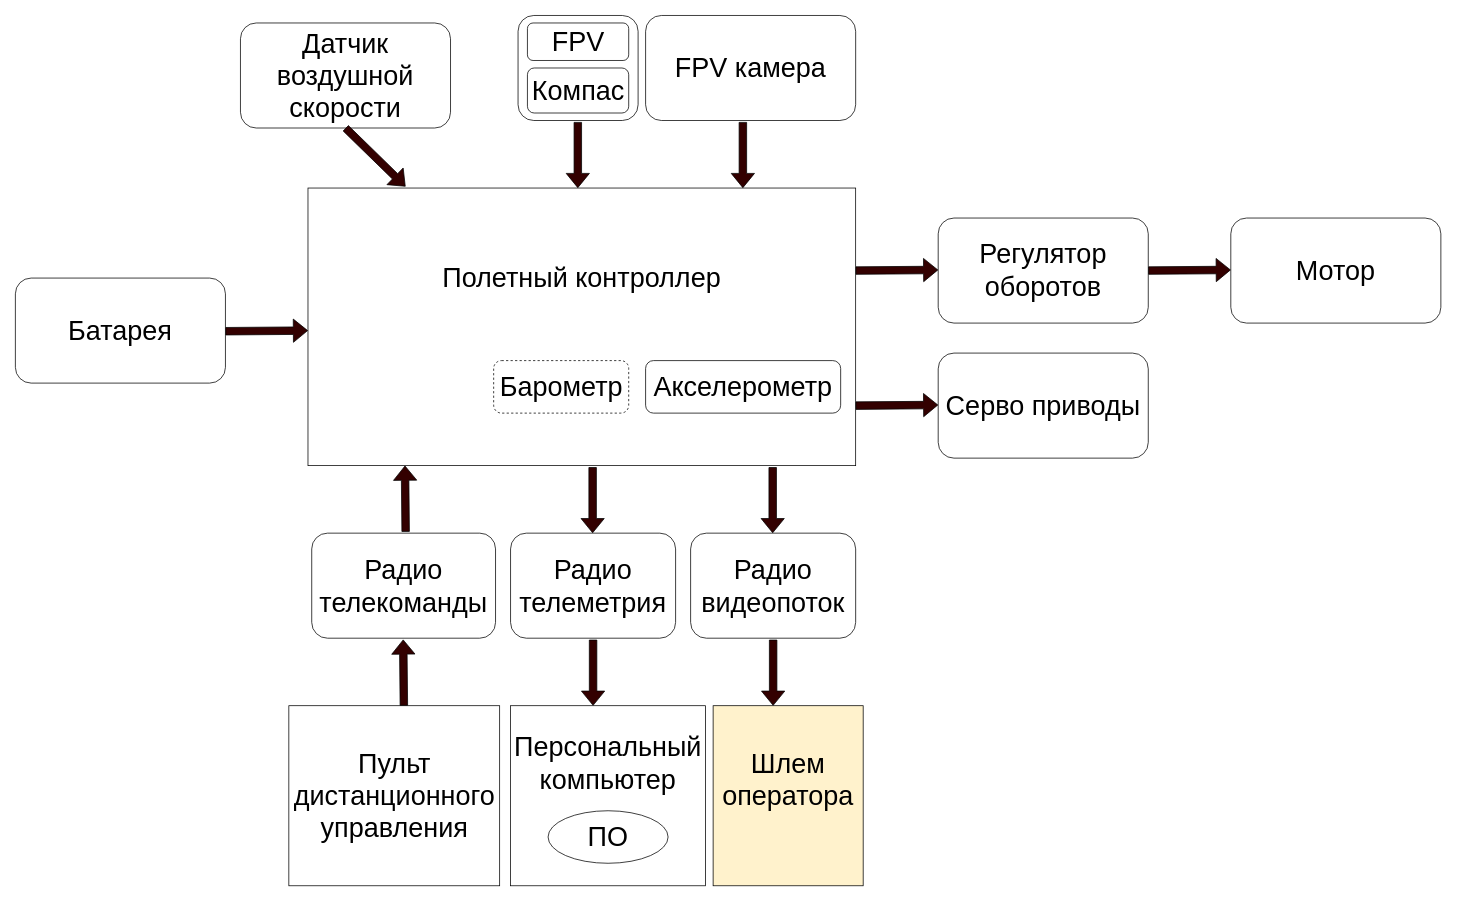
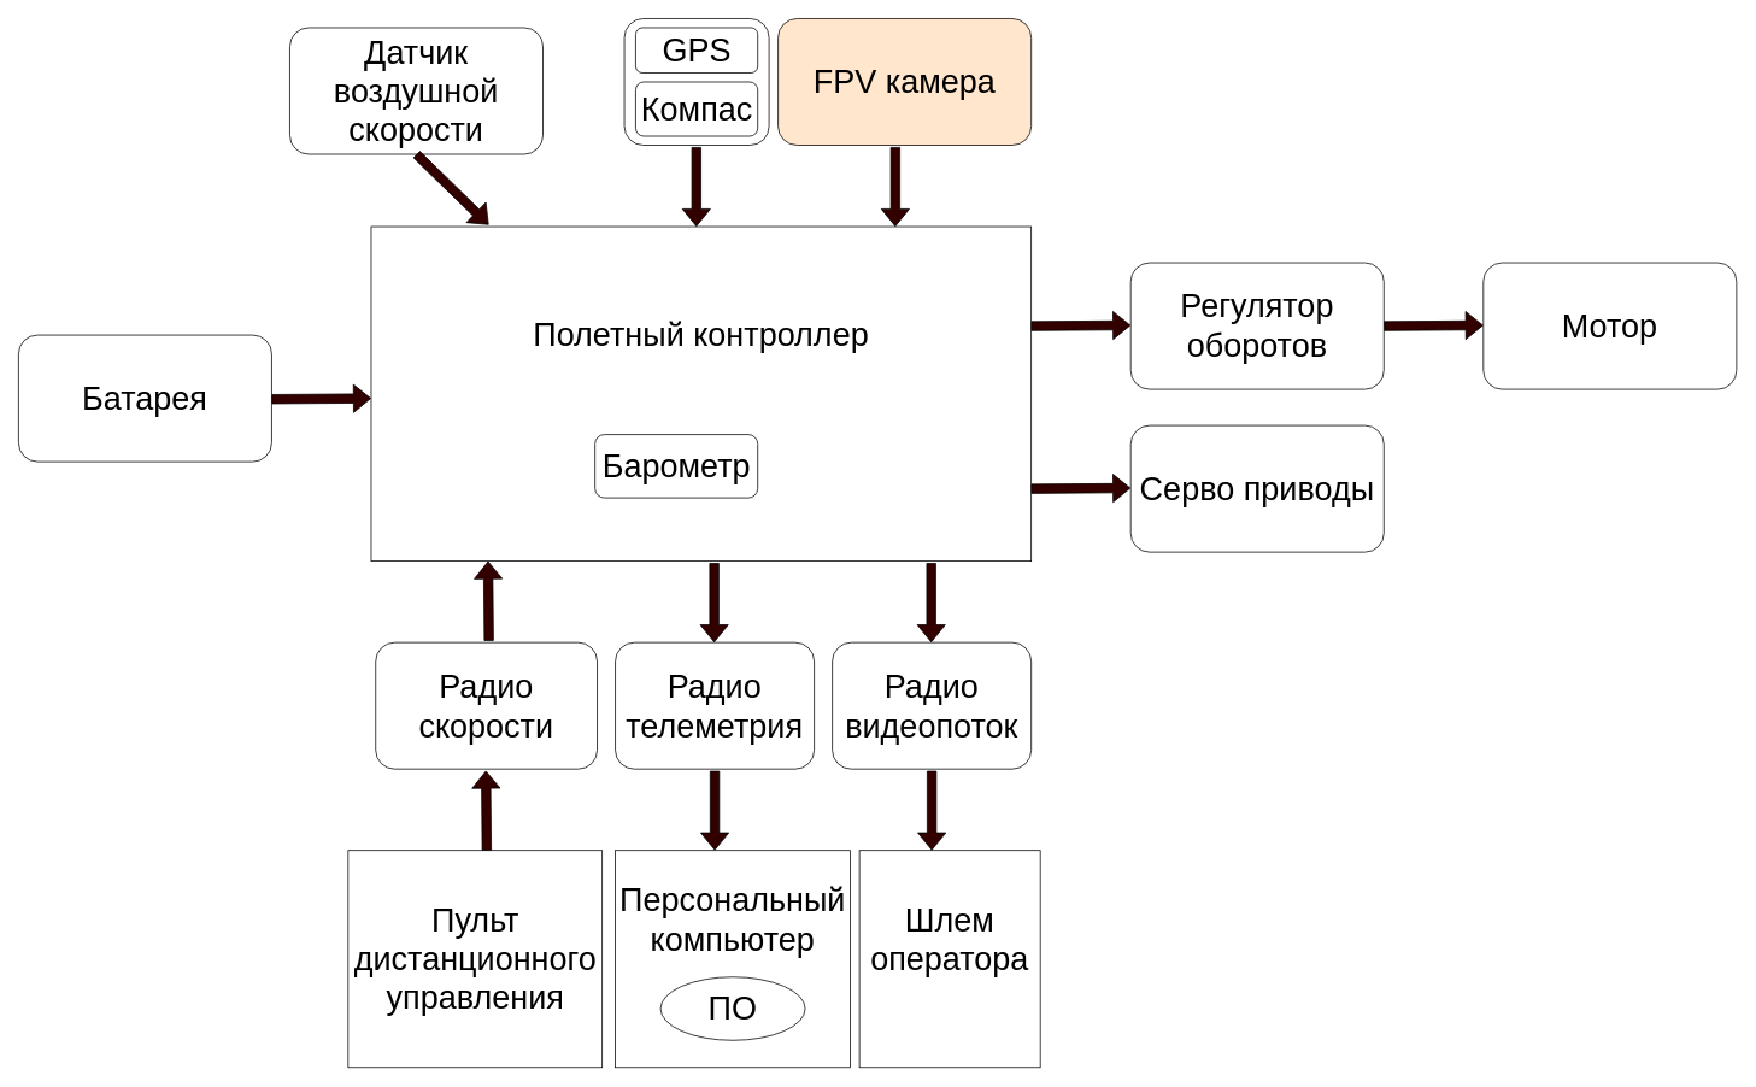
  <mxCell id="0" />
  <mxCell id="1" parent="0" />
  <mxCell id="2" value="" style="rounded=1;whiteSpace=wrap;html=1;" parent="1" vertex="1"><mxGeometry x="690" y="20" width="160" height="140" as="geometry" /></mxCell>
  <mxCell id="3" value="&lt;span style=&quot;font-size: 36px;&quot;&gt;Полетный контроллер&lt;/span&gt;&lt;div&gt;&lt;span style=&quot;font-size: 36px;&quot;&gt;&lt;br&gt;&lt;/span&gt;&lt;/div&gt;&lt;div&gt;&lt;span style=&quot;font-size: 36px;&quot;&gt;&lt;br&gt;&lt;/span&gt;&lt;/div&gt;&lt;div&gt;&lt;span style=&quot;font-size: 36px;&quot;&gt;&lt;br&gt;&lt;/span&gt;&lt;/div&gt;" style="rounded=0;whiteSpace=wrap;html=1;" parent="1" vertex="1"><mxGeometry x="410" y="250" width="730" height="370" as="geometry" /></mxCell>
- <mxCell id="4" value="&lt;font style=&quot;font-size: 36px;&quot;&gt;Барометр&lt;/font&gt;" style="rounded=1;whiteSpace=wrap;html=1;dashed=1;" parent="1" vertex="1"><mxGeometry x="657.5" y="480" width="180" height="70" as="geometry" /></mxCell>
+ <mxCell id="4" value="&lt;font style=&quot;font-size: 36px;&quot;&gt;Барометр&lt;/font&gt;" style="rounded=1;whiteSpace=wrap;html=1;" parent="1" vertex="1"><mxGeometry x="657.5" y="480" width="180" height="70" as="geometry" /></mxCell>
  <mxCell id="5" value="&lt;font style=&quot;font-size: 36px;&quot;&gt;Датчик воздушной скорости&lt;/font&gt;" style="rounded=1;whiteSpace=wrap;html=1;" parent="1" vertex="1"><mxGeometry x="320" y="30" width="280" height="140" as="geometry" /></mxCell>
- <mxCell id="6" value="&lt;font style=&quot;font-size: 36px;&quot;&gt;FPV&lt;/font&gt;" style="rounded=1;whiteSpace=wrap;html=1;" parent="1" vertex="1"><mxGeometry x="702.5" y="30" width="135" height="50" as="geometry" /></mxCell>
+ <mxCell id="6" value="&lt;font style=&quot;font-size: 36px;&quot;&gt;GPS&lt;/font&gt;" style="rounded=1;whiteSpace=wrap;html=1;" parent="1" vertex="1"><mxGeometry x="702.5" y="30" width="135" height="50" as="geometry" /></mxCell>
  <mxCell id="7" value="&lt;span style=&quot;font-size: 36px;&quot;&gt;Батарея&lt;/span&gt;" style="rounded=1;whiteSpace=wrap;html=1;" parent="1" vertex="1"><mxGeometry x="20" y="370" width="280" height="140" as="geometry" /></mxCell>
- <mxCell id="8" value="&lt;span style=&quot;font-size: 36px;&quot;&gt;FPV камера&lt;/span&gt;" style="rounded=1;whiteSpace=wrap;html=1;" parent="1" vertex="1"><mxGeometry x="860" y="20" width="280" height="140" as="geometry" /></mxCell>
- <mxCell id="9" value="&lt;font style=&quot;font-size: 36px;&quot;&gt;Радио телекоманды&lt;/font&gt;" style="rounded=1;whiteSpace=wrap;html=1;" parent="1" vertex="1"><mxGeometry x="415" y="710" width="245" height="140" as="geometry" /></mxCell>
+ <mxCell id="8" value="&lt;span style=&quot;font-size: 36px;&quot;&gt;FPV камера&lt;/span&gt;" style="rounded=1;whiteSpace=wrap;html=1;fillColor=#ffe6cc;" parent="1" vertex="1"><mxGeometry x="860" y="20" width="280" height="140" as="geometry" /></mxCell>
+ <mxCell id="9" value="&lt;font style=&quot;font-size: 36px;&quot;&gt;Радио скорости&lt;/font&gt;" style="rounded=1;whiteSpace=wrap;html=1;" parent="1" vertex="1"><mxGeometry x="415" y="710" width="245" height="140" as="geometry" /></mxCell>
  <mxCell id="10" value="&lt;font style=&quot;font-size: 36px;&quot;&gt;Радио телеметрия&lt;/font&gt;&lt;span style=&quot;color: rgba(0, 0, 0, 0); font-family: monospace; font-size: 0px; text-align: start; text-wrap: nowrap;&quot;&gt;%3CmxGraphModel%3E%3Croot%3E%3CmxCell%20id%3D%220%22%2F%3E%3CmxCell%20id%3D%221%22%20parent%3D%220%22%2F%3E%3CmxCell%20id%3D%222%22%20value%3D%22%26lt%3Bfont%20style%3D%26quot%3Bfont-size%3A%2036px%3B%26quot%3B%26gt%3B%D0%94%D0%B0%D1%82%D1%87%D0%B8%D0%BA%20%D0%B2%D0%BE%D0%B7%D0%B4%D1%83%D1%88%D0%BD%D0%BE%D0%B9%20%D1%81%D0%BA%D0%BE%D1%80%D0%BE%D1%81%D1%82%D0%B8%26lt%3B%2Ffont%26gt%3B%22%20style%3D%22rounded%3D1%3BwhiteSpace%3Dwrap%3Bhtml%3D1%3B%22%20vertex%3D%221%22%20parent%3D%221%22%3E%3CmxGeometry%20x%3D%22700%22%20y%3D%221290%22%20width%3D%22280%22%20height%3D%22140%22%20as%3D%22geometry%22%2F%3E%3C%2FmxCell%3E%3C%2Froot%3E%3C%2FmxGraphModel%3E&lt;/span&gt;" style="rounded=1;whiteSpace=wrap;html=1;" parent="1" vertex="1"><mxGeometry x="680" y="710" width="220" height="140" as="geometry" /></mxCell>
  <mxCell id="11" value="&lt;font style=&quot;font-size: 36px;&quot;&gt;Регулятор оборотов&lt;/font&gt;" style="rounded=1;whiteSpace=wrap;html=1;" parent="1" vertex="1"><mxGeometry x="1250" y="290" width="280" height="140" as="geometry" /></mxCell>
  <mxCell id="12" value="&lt;font style=&quot;font-size: 36px;&quot;&gt;Мотор&lt;/font&gt;" style="rounded=1;whiteSpace=wrap;html=1;" parent="1" vertex="1"><mxGeometry x="1640" y="290" width="280" height="140" as="geometry" /></mxCell>
  <mxCell id="13" value="&lt;font style=&quot;font-size: 36px;&quot;&gt;Серво приводы&lt;/font&gt;" style="rounded=1;whiteSpace=wrap;html=1;" parent="1" vertex="1"><mxGeometry x="1250" y="470" width="280" height="140" as="geometry" /></mxCell>
  <mxCell id="14" value="" style="shape=flexArrow;endArrow=classic;html=1;rounded=0;exitX=0.999;exitY=0.323;exitDx=0;exitDy=0;exitPerimeter=0;entryX=0;entryY=0.595;entryDx=0;entryDy=0;entryPerimeter=0;fillColor=#330000;" parent="1" edge="1"><mxGeometry width="50" height="50" relative="1" as="geometry"><mxPoint x="300" y="440.85" as="sourcePoint" /><mxPoint x="410" y="440" as="targetPoint" /></mxGeometry></mxCell>
  <mxCell id="15" value="&lt;font style=&quot;font-size: 36px;&quot;&gt;Радио видеопоток&lt;/font&gt;&lt;span style=&quot;color: rgba(0, 0, 0, 0); font-family: monospace; font-size: 0px; text-align: start; text-wrap: nowrap;&quot;&gt;%3CmxGraphModel%3E%3Croot%3E%3CmxCell%20id%3D%220%22%2F%3E%3CmxCell%20id%3D%221%22%20parent%3D%220%22%2F%3E%3CmxCell%20id%3D%222%22%20value%3D%22%26lt%3Bfont%20style%3D%26quot%3Bfont-size%3A%2036px%3B%26quot%3B%26gt%3B%D0%94%D0%B0%D1%82%D1%87%D0%B8%D0%BA%20%D0%B2%D0%BE%D0%B7%D0%B4%D1%83%D1%88%D0%BD%D0%BE%D0%B9%20%D1%81%D0%BA%D0%BE%D1%80%D0%BE%D1%81%D1%82%D0%B8%26lt%3B%2Ffont%26gt%3B%22%20style%3D%22rounded%3D1%3BwhiteSpace%3Dwrap%3Bhtml%3D1%3B%22%20vertex%3D%221%22%20parent%3D%221%22%3E%3CmxGeometry%20x%3D%22700%22%20y%3D%221290%22%20width%3D%22280%22%20height%3D%22140%22%20as%3D%22geometry%22%2F%3E%3C%2FmxCell%3E%3C%2Froot%3E%3C%2FmxGraphModel%3E&lt;/span&gt;" style="rounded=1;whiteSpace=wrap;html=1;" parent="1" vertex="1"><mxGeometry x="920" y="710" width="220" height="140" as="geometry" /></mxCell>
  <mxCell id="16" value="&lt;div&gt;&lt;span style=&quot;font-size: 36px;&quot;&gt;Персональный компьютер&lt;/span&gt;&lt;/div&gt;&lt;div&gt;&lt;span style=&quot;font-size: 36px;&quot;&gt;&lt;br&gt;&lt;/span&gt;&lt;/div&gt;&lt;div&gt;&lt;span style=&quot;font-size: 36px;&quot;&gt;&lt;br&gt;&lt;/span&gt;&lt;/div&gt;" style="rounded=0;whiteSpace=wrap;html=1;" parent="1" vertex="1"><mxGeometry x="680" y="940" width="260" height="240" as="geometry" /></mxCell>
  <mxCell id="17" value="&lt;font style=&quot;font-size: 36px;&quot;&gt;ПО&lt;/font&gt;" style="ellipse;whiteSpace=wrap;html=1;" parent="1" vertex="1"><mxGeometry x="730" y="1080" width="160" height="70" as="geometry" /></mxCell>
- <mxCell id="18" value="&lt;div&gt;&lt;span style=&quot;font-size: 36px;&quot;&gt;Шлем оператора&lt;/span&gt;&lt;/div&gt;&lt;div&gt;&lt;span style=&quot;font-size: 36px;&quot;&gt;&lt;br&gt;&lt;/span&gt;&lt;/div&gt;" style="rounded=0;whiteSpace=wrap;html=1;fillColor=#fff2cc;" parent="1" vertex="1"><mxGeometry x="950" y="940" width="200" height="240" as="geometry" /></mxCell>
+ <mxCell id="18" value="&lt;div&gt;&lt;span style=&quot;font-size: 36px;&quot;&gt;Шлем оператора&lt;/span&gt;&lt;/div&gt;&lt;div&gt;&lt;span style=&quot;font-size: 36px;&quot;&gt;&lt;br&gt;&lt;/span&gt;&lt;/div&gt;" style="rounded=0;whiteSpace=wrap;html=1;" parent="1" vertex="1"><mxGeometry x="950" y="940" width="200" height="240" as="geometry" /></mxCell>
  <mxCell id="19" value="&lt;div&gt;&lt;span style=&quot;font-size: 36px;&quot;&gt;Пульт дистанционного управления&lt;/span&gt;&lt;/div&gt;" style="rounded=0;whiteSpace=wrap;html=1;" parent="1" vertex="1"><mxGeometry x="384.5" y="940" width="281" height="240" as="geometry" /></mxCell>
  <mxCell id="20" value="&lt;font style=&quot;font-size: 36px;&quot;&gt;Компас&lt;/font&gt;" style="rounded=1;whiteSpace=wrap;html=1;" parent="1" vertex="1"><mxGeometry x="702.5" y="90" width="135" height="60" as="geometry" /></mxCell>
- <mxCell id="21" value="&lt;font style=&quot;font-size: 36px;&quot;&gt;Акселерометр&lt;/font&gt;" style="rounded=1;whiteSpace=wrap;html=1;" vertex="1" parent="1"><mxGeometry x="860" y="480" width="260" height="70" as="geometry" /></mxCell>
  <mxCell id="22" value="" style="shape=flexArrow;endArrow=classic;html=1;rounded=0;exitX=0.5;exitY=1;exitDx=0;exitDy=0;fillColor=#330000;" edge="1" parent="1" source="5"><mxGeometry width="50" height="50" relative="1" as="geometry"><mxPoint x="482.5" y="200.85" as="sourcePoint" /><mxPoint x="540" y="248" as="targetPoint" /></mxGeometry></mxCell>
  <mxCell id="23" value="" style="shape=flexArrow;endArrow=classic;html=1;rounded=0;exitX=0.5;exitY=1;exitDx=0;exitDy=0;fillColor=#330000;" edge="1" parent="1"><mxGeometry width="50" height="50" relative="1" as="geometry"><mxPoint x="769.66" y="162" as="sourcePoint" /><mxPoint x="769.66" y="250" as="targetPoint" /></mxGeometry></mxCell>
  <mxCell id="24" value="" style="shape=flexArrow;endArrow=classic;html=1;rounded=0;exitX=0.5;exitY=1;exitDx=0;exitDy=0;fillColor=#330000;" edge="1" parent="1"><mxGeometry width="50" height="50" relative="1" as="geometry"><mxPoint x="989.66" y="162" as="sourcePoint" /><mxPoint x="989.66" y="250" as="targetPoint" /></mxGeometry></mxCell>
  <mxCell id="25" value="" style="shape=flexArrow;endArrow=classic;html=1;rounded=0;exitX=0.5;exitY=1;exitDx=0;exitDy=0;fillColor=#330000;" edge="1" parent="1"><mxGeometry width="50" height="50" relative="1" as="geometry"><mxPoint x="789.41" y="622" as="sourcePoint" /><mxPoint x="789.41" y="710" as="targetPoint" /></mxGeometry></mxCell>
  <mxCell id="26" value="" style="shape=flexArrow;endArrow=classic;html=1;rounded=0;exitX=0.5;exitY=1;exitDx=0;exitDy=0;fillColor=#330000;" edge="1" parent="1"><mxGeometry width="50" height="50" relative="1" as="geometry"><mxPoint x="1029.41" y="622" as="sourcePoint" /><mxPoint x="1029.41" y="710" as="targetPoint" /></mxGeometry></mxCell>
  <mxCell id="27" value="" style="shape=flexArrow;endArrow=classic;html=1;rounded=0;fillColor=#330000;entryX=0.16;entryY=0.998;entryDx=0;entryDy=0;entryPerimeter=0;exitX=0.46;exitY=-0.018;exitDx=0;exitDy=0;exitPerimeter=0;" edge="1" parent="1"><mxGeometry width="50" height="50" relative="1" as="geometry"><mxPoint x="540.19" y="708.22" as="sourcePoint" /><mxPoint x="539.29" y="620" as="targetPoint" /></mxGeometry></mxCell>
  <mxCell id="28" value="" style="shape=flexArrow;endArrow=classic;html=1;rounded=0;exitX=0.5;exitY=1;exitDx=0;exitDy=0;fillColor=#330000;" edge="1" parent="1"><mxGeometry width="50" height="50" relative="1" as="geometry"><mxPoint x="790" y="852" as="sourcePoint" /><mxPoint x="790" y="940" as="targetPoint" /></mxGeometry></mxCell>
  <mxCell id="29" value="" style="shape=flexArrow;endArrow=classic;html=1;rounded=0;exitX=0.5;exitY=1;exitDx=0;exitDy=0;fillColor=#330000;" edge="1" parent="1"><mxGeometry width="50" height="50" relative="1" as="geometry"><mxPoint x="1030" y="852" as="sourcePoint" /><mxPoint x="1030" y="940" as="targetPoint" /></mxGeometry></mxCell>
  <mxCell id="30" value="" style="shape=flexArrow;endArrow=classic;html=1;rounded=0;fillColor=#330000;entryX=0.16;entryY=0.998;entryDx=0;entryDy=0;entryPerimeter=0;exitX=0.46;exitY=-0.018;exitDx=0;exitDy=0;exitPerimeter=0;" edge="1" parent="1"><mxGeometry width="50" height="50" relative="1" as="geometry"><mxPoint x="537.81" y="940" as="sourcePoint" /><mxPoint x="536.91" y="851.78" as="targetPoint" /></mxGeometry></mxCell>
  <mxCell id="31" value="" style="shape=flexArrow;endArrow=classic;html=1;rounded=0;exitX=0.999;exitY=0.323;exitDx=0;exitDy=0;exitPerimeter=0;entryX=0;entryY=0.595;entryDx=0;entryDy=0;entryPerimeter=0;fillColor=#330000;" edge="1" parent="1"><mxGeometry width="50" height="50" relative="1" as="geometry"><mxPoint x="1140" y="360.02" as="sourcePoint" /><mxPoint x="1250" y="359.17" as="targetPoint" /></mxGeometry></mxCell>
  <mxCell id="32" value="" style="shape=flexArrow;endArrow=classic;html=1;rounded=0;exitX=0.999;exitY=0.323;exitDx=0;exitDy=0;exitPerimeter=0;entryX=0;entryY=0.595;entryDx=0;entryDy=0;entryPerimeter=0;fillColor=#330000;" edge="1" parent="1"><mxGeometry width="50" height="50" relative="1" as="geometry"><mxPoint x="1530" y="360.02" as="sourcePoint" /><mxPoint x="1640" y="359.17" as="targetPoint" /></mxGeometry></mxCell>
  <mxCell id="33" value="" style="shape=flexArrow;endArrow=classic;html=1;rounded=0;exitX=0.999;exitY=0.323;exitDx=0;exitDy=0;exitPerimeter=0;entryX=0;entryY=0.595;entryDx=0;entryDy=0;entryPerimeter=0;fillColor=#330000;" edge="1" parent="1"><mxGeometry width="50" height="50" relative="1" as="geometry"><mxPoint x="1140" y="540.02" as="sourcePoint" /><mxPoint x="1250" y="539.17" as="targetPoint" /></mxGeometry></mxCell>
